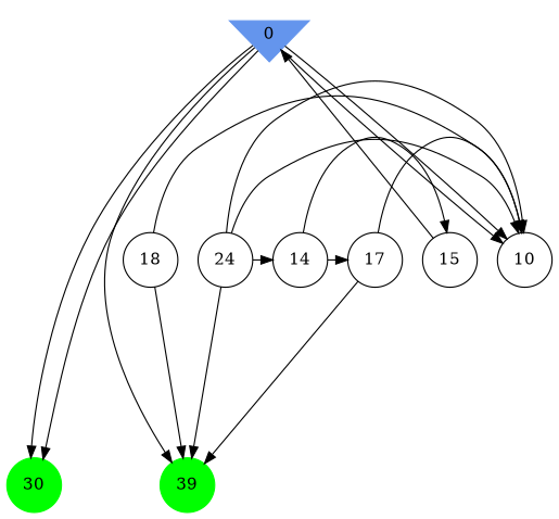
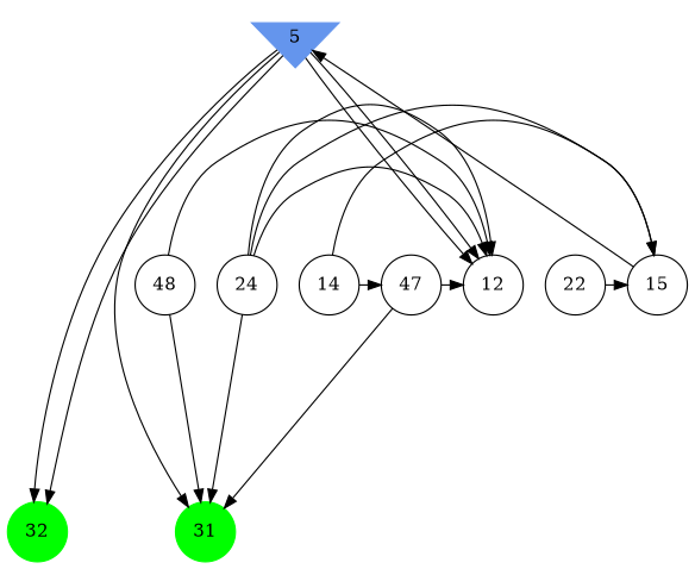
  digraph {
    ranksep=2.0
    node [color=black shape=circle]
-   5 [color=cornflowerblue shape=invtriangle style=filled label=0]
-   12 [label=10]
+   5 [color=cornflowerblue shape=invtriangle style=filled]
+   12
    14
    15
-   17
-   18
+   17 [label=47]
+   18 [label=48]
+   22
    24
-   30 [color=green style=filled]
-   31 [color=green style=filled label=39]
+   30 [color=green style=filled label=32]
+   31 [color=green style=filled]
    subgraph sub_1 {
      rank=same
      5
    }
    subgraph sub_2 {
      rank=same
      12
      14
      15
      17
      18
+     22
      24
    }
    subgraph sub_3 {
      rank=same
      30
      31
    }
    5 -> 12
    5 -> 12
    5 -> 30
    5 -> 30
    5 -> 31
    14 -> 15
    14 -> 17
    15 -> 5
    17 -> 12
    17 -> 31
    18 -> 12
    18 -> 31
+   22 -> 15
    24 -> 12
    24 -> 12
-   24 -> 14
+   24 -> 15
    24 -> 31
  }
